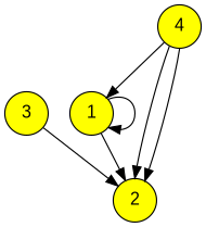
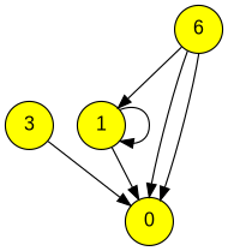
  digraph {
    node [fillcolor=yellow fontname=Arial shape=circle style=filled]
    1
-   2
+   2 [label=0]
    3
-   4
+   4 [label=6]
    1 -> 1
    1 -> 2
    3 -> 2
    4 -> 1
    4 -> 2
    4 -> 2
  }
